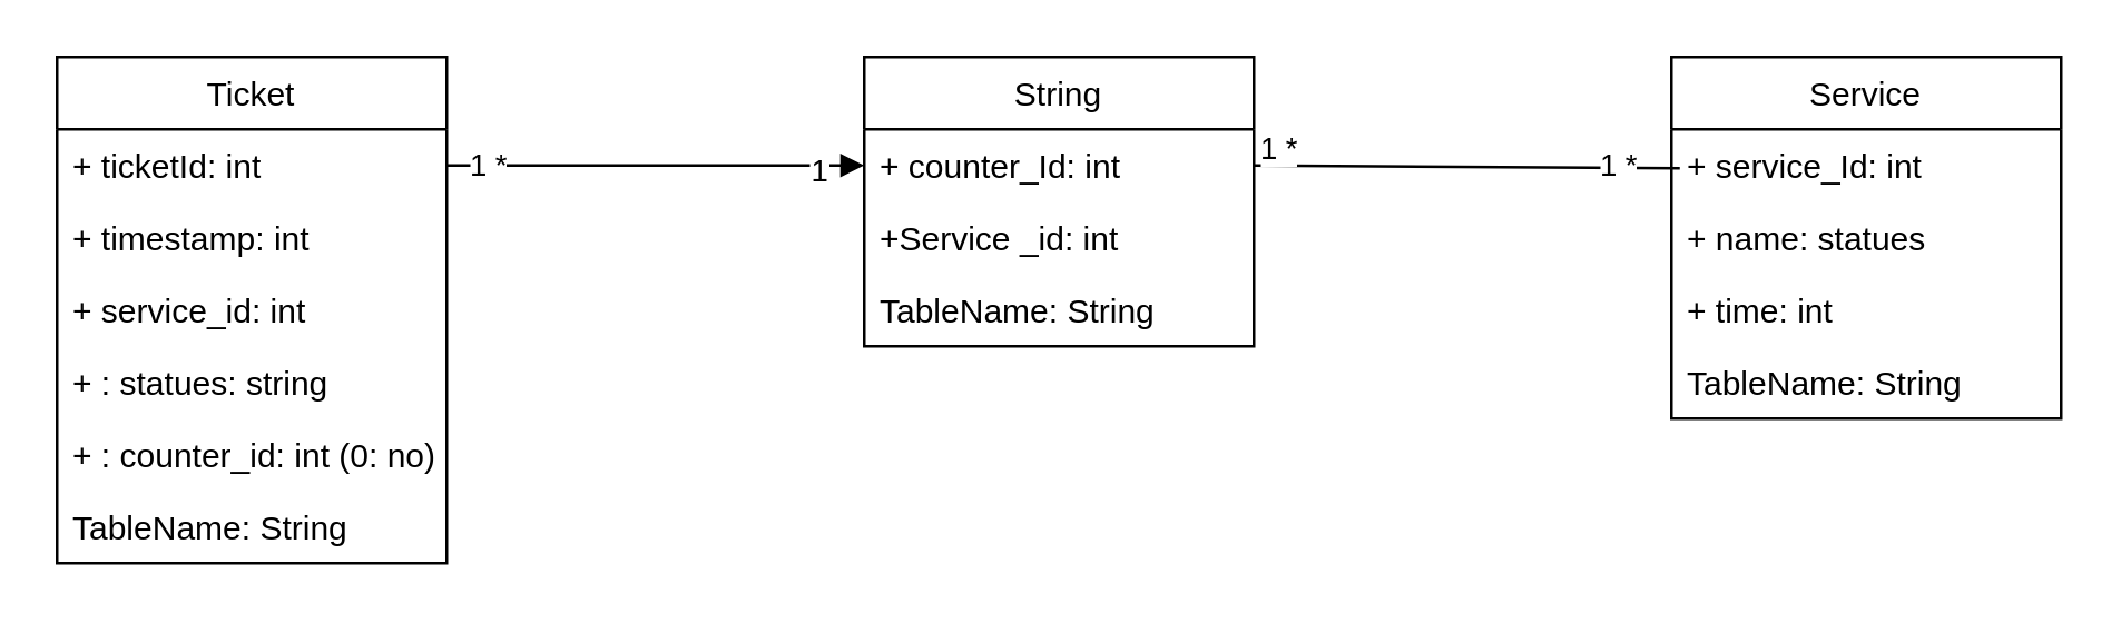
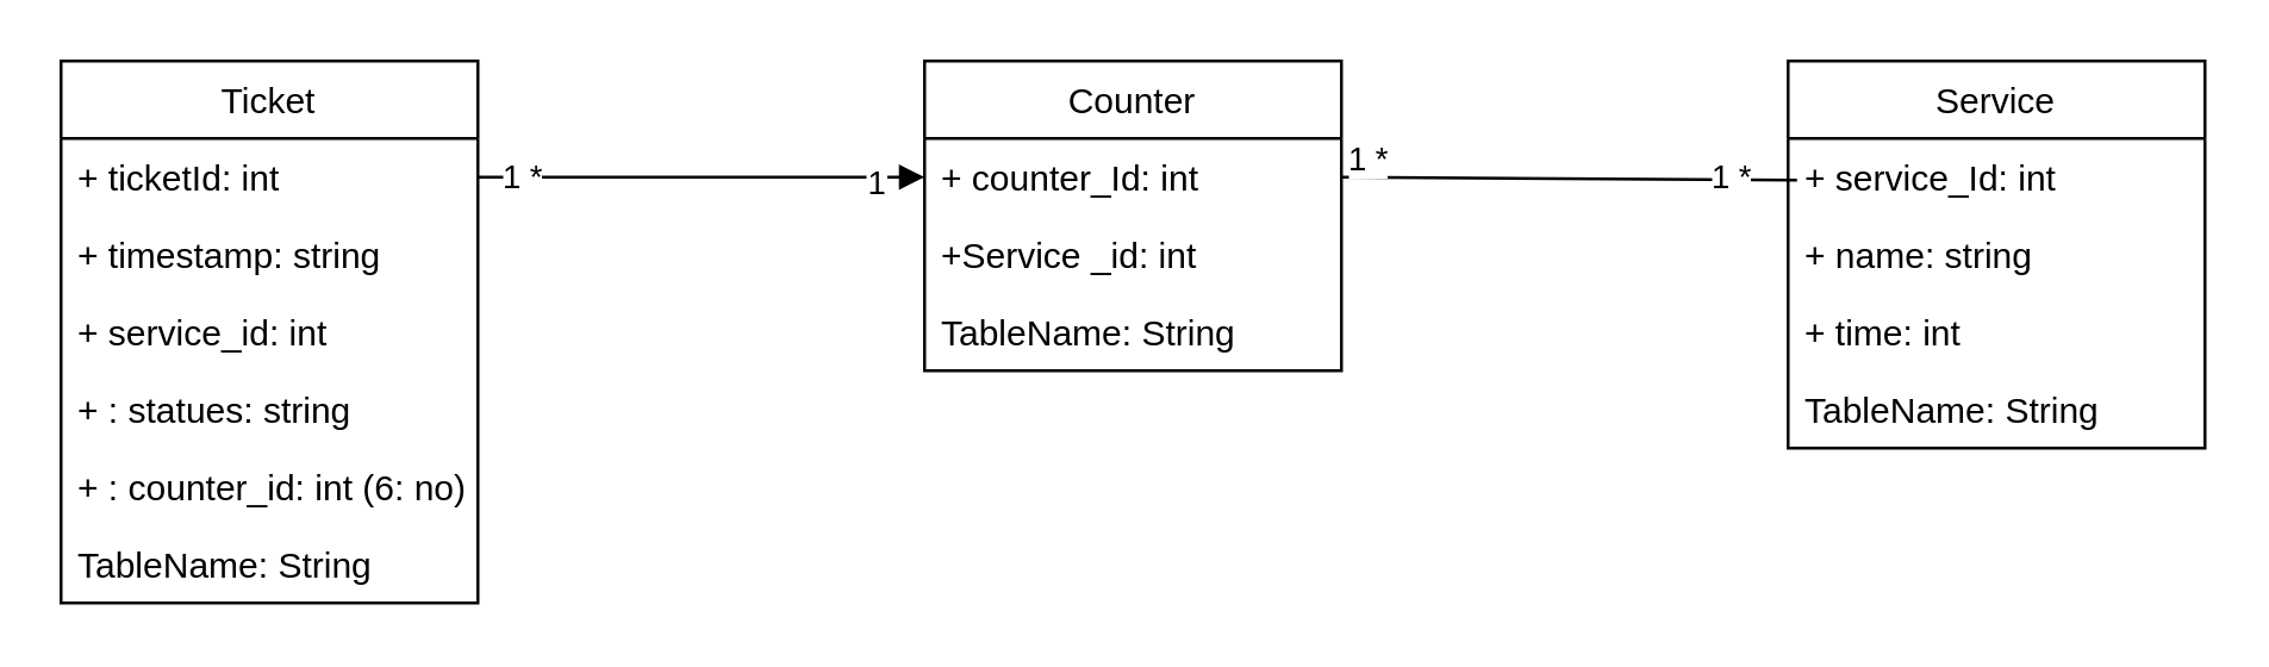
  <mxCell id="0" />
  <mxCell id="1" parent="0" />
  <mxCell id="2" value="Ticket" style="swimlane;fontStyle=0;childLayout=stackLayout;horizontal=1;startSize=26;fillColor=none;horizontalStack=0;resizeParent=1;resizeParentMax=0;resizeLast=0;collapsible=1;marginBottom=0;" vertex="1" parent="1"><mxGeometry x="20" y="20" width="140" height="182" as="geometry" /></mxCell>
  <mxCell id="3" value="+ ticketId: int" style="text;strokeColor=none;fillColor=none;align=left;verticalAlign=top;spacingLeft=4;spacingRight=4;overflow=hidden;rotatable=0;points=[[0,0.5],[1,0.5]];portConstraint=eastwest;" vertex="1" parent="2"><mxGeometry y="26" width="140" height="26" as="geometry" /></mxCell>
- <mxCell id="4" value="+ timestamp: int" style="text;strokeColor=none;fillColor=none;align=left;verticalAlign=top;spacingLeft=4;spacingRight=4;overflow=hidden;rotatable=0;points=[[0,0.5],[1,0.5]];portConstraint=eastwest;" vertex="1" parent="2"><mxGeometry y="52" width="140" height="26" as="geometry" /></mxCell>
+ <mxCell id="4" value="+ timestamp: string" style="text;strokeColor=none;fillColor=none;align=left;verticalAlign=top;spacingLeft=4;spacingRight=4;overflow=hidden;rotatable=0;points=[[0,0.5],[1,0.5]];portConstraint=eastwest;" vertex="1" parent="2"><mxGeometry y="52" width="140" height="26" as="geometry" /></mxCell>
  <mxCell id="5" value="+ service_id: int" style="text;strokeColor=none;fillColor=none;align=left;verticalAlign=top;spacingLeft=4;spacingRight=4;overflow=hidden;rotatable=0;points=[[0,0.5],[1,0.5]];portConstraint=eastwest;" vertex="1" parent="2"><mxGeometry y="78" width="140" height="26" as="geometry" /></mxCell>
  <mxCell id="6" value="+ : statues: string" style="text;strokeColor=none;fillColor=none;align=left;verticalAlign=top;spacingLeft=4;spacingRight=4;overflow=hidden;rotatable=0;points=[[0,0.5],[1,0.5]];portConstraint=eastwest;" vertex="1" parent="2"><mxGeometry y="104" width="140" height="26" as="geometry" /></mxCell>
- <mxCell id="7" value="+ : counter_id: int (0: no)" style="text;strokeColor=none;fillColor=none;align=left;verticalAlign=top;spacingLeft=4;spacingRight=4;overflow=hidden;rotatable=0;points=[[0,0.5],[1,0.5]];portConstraint=eastwest;" vertex="1" parent="2"><mxGeometry y="130" width="140" height="26" as="geometry" /></mxCell>
+ <mxCell id="7" value="+ : counter_id: int (6: no)" style="text;strokeColor=none;fillColor=none;align=left;verticalAlign=top;spacingLeft=4;spacingRight=4;overflow=hidden;rotatable=0;points=[[0,0.5],[1,0.5]];portConstraint=eastwest;" vertex="1" parent="2"><mxGeometry y="130" width="140" height="26" as="geometry" /></mxCell>
  <mxCell id="8" value="TableName: String" style="text;strokeColor=none;fillColor=none;align=left;verticalAlign=top;spacingLeft=4;spacingRight=4;overflow=hidden;rotatable=0;points=[[0,0.5],[1,0.5]];portConstraint=eastwest;" vertex="1" parent="2"><mxGeometry y="156" width="140" height="26" as="geometry" /></mxCell>
- <mxCell id="9" value="String" style="swimlane;fontStyle=0;childLayout=stackLayout;horizontal=1;startSize=26;fillColor=none;horizontalStack=0;resizeParent=1;resizeParentMax=0;resizeLast=0;collapsible=1;marginBottom=0;" vertex="1" parent="1"><mxGeometry x="310" y="20" width="140" height="104" as="geometry" /></mxCell>
+ <mxCell id="9" value="Counter" style="swimlane;fontStyle=0;childLayout=stackLayout;horizontal=1;startSize=26;fillColor=none;horizontalStack=0;resizeParent=1;resizeParentMax=0;resizeLast=0;collapsible=1;marginBottom=0;" vertex="1" parent="1"><mxGeometry x="310" y="20" width="140" height="104" as="geometry" /></mxCell>
  <mxCell id="10" value="+ counter_Id: int" style="text;strokeColor=none;fillColor=none;align=left;verticalAlign=top;spacingLeft=4;spacingRight=4;overflow=hidden;rotatable=0;points=[[0,0.5],[1,0.5]];portConstraint=eastwest;" vertex="1" parent="9"><mxGeometry y="26" width="140" height="26" as="geometry" /></mxCell>
  <mxCell id="11" value="+Service _id: int" style="text;strokeColor=none;fillColor=none;align=left;verticalAlign=top;spacingLeft=4;spacingRight=4;overflow=hidden;rotatable=0;points=[[0,0.5],[1,0.5]];portConstraint=eastwest;" vertex="1" parent="9"><mxGeometry y="52" width="140" height="26" as="geometry" /></mxCell>
  <mxCell id="12" value="TableName: String" style="text;strokeColor=none;fillColor=none;align=left;verticalAlign=top;spacingLeft=4;spacingRight=4;overflow=hidden;rotatable=0;points=[[0,0.5],[1,0.5]];portConstraint=eastwest;" vertex="1" parent="9"><mxGeometry y="78" width="140" height="26" as="geometry" /></mxCell>
  <mxCell id="13" value="Service" style="swimlane;fontStyle=0;childLayout=stackLayout;horizontal=1;startSize=26;fillColor=none;horizontalStack=0;resizeParent=1;resizeParentMax=0;resizeLast=0;collapsible=1;marginBottom=0;" vertex="1" parent="1"><mxGeometry x="600" y="20" width="140" height="130" as="geometry" /></mxCell>
  <mxCell id="14" value="+ service_Id: int" style="text;strokeColor=none;fillColor=none;align=left;verticalAlign=top;spacingLeft=4;spacingRight=4;overflow=hidden;rotatable=0;points=[[0,0.5],[1,0.5]];portConstraint=eastwest;" vertex="1" parent="13"><mxGeometry y="26" width="140" height="26" as="geometry" /></mxCell>
- <mxCell id="15" value="+ name: statues" style="text;strokeColor=none;fillColor=none;align=left;verticalAlign=top;spacingLeft=4;spacingRight=4;overflow=hidden;rotatable=0;points=[[0,0.5],[1,0.5]];portConstraint=eastwest;" vertex="1" parent="13"><mxGeometry y="52" width="140" height="26" as="geometry" /></mxCell>
+ <mxCell id="15" value="+ name: string" style="text;strokeColor=none;fillColor=none;align=left;verticalAlign=top;spacingLeft=4;spacingRight=4;overflow=hidden;rotatable=0;points=[[0,0.5],[1,0.5]];portConstraint=eastwest;" vertex="1" parent="13"><mxGeometry y="52" width="140" height="26" as="geometry" /></mxCell>
  <mxCell id="16" value="+ time: int " style="text;strokeColor=none;fillColor=none;align=left;verticalAlign=top;spacingLeft=4;spacingRight=4;overflow=hidden;rotatable=0;points=[[0,0.5],[1,0.5]];portConstraint=eastwest;" vertex="1" parent="13"><mxGeometry y="78" width="140" height="26" as="geometry" /></mxCell>
  <mxCell id="17" value="TableName: String" style="text;strokeColor=none;fillColor=none;align=left;verticalAlign=top;spacingLeft=4;spacingRight=4;overflow=hidden;rotatable=0;points=[[0,0.5],[1,0.5]];portConstraint=eastwest;" vertex="1" parent="13"><mxGeometry y="104" width="140" height="26" as="geometry" /></mxCell>
  <mxCell id="18" value="" style="endArrow=none;html=1;rounded=0;exitX=1;exitY=0.5;exitDx=0;exitDy=0;" edge="1" parent="1" source="10"><mxGeometry width="50" height="50" relative="1" as="geometry"><mxPoint x="450" y="111" as="sourcePoint" /><mxPoint x="603" y="60" as="targetPoint" /></mxGeometry></mxCell>
  <mxCell id="19" value="1 *" style="edgeLabel;html=1;align=center;verticalAlign=middle;resizable=0;points=[];" vertex="1" connectable="0" parent="18"><mxGeometry x="-0.819" y="1" relative="1" as="geometry"><mxPoint x="116" as="offset" /></mxGeometry></mxCell>
  <mxCell id="20" value="" style="endArrow=block;html=1;rounded=0;exitX=1;exitY=0.5;exitDx=0;exitDy=0;entryX=0;entryY=0.5;entryDx=0;entryDy=0;" edge="1" parent="1" source="3" target="10"><mxGeometry width="50" height="50" relative="1" as="geometry"><mxPoint x="460" y="121" as="sourcePoint" /><mxPoint x="660" y="147" as="targetPoint" /></mxGeometry></mxCell>
  <mxCell id="21" value="1" style="edgeLabel;html=1;align=center;verticalAlign=middle;resizable=0;points=[];" vertex="1" connectable="0" parent="20"><mxGeometry x="0.767" y="-1" relative="1" as="geometry"><mxPoint as="offset" /></mxGeometry></mxCell>
  <mxCell id="22" value="1 *" style="edgeLabel;html=1;align=center;verticalAlign=middle;resizable=0;points=[];" vertex="1" connectable="0" parent="20"><mxGeometry x="-0.819" y="1" relative="1" as="geometry"><mxPoint as="offset" /></mxGeometry></mxCell>
  <mxCell id="23" value="1 *" style="edgeLabel;html=1;align=center;verticalAlign=middle;resizable=0;points=[];" vertex="1" connectable="0" parent="1"><mxGeometry x="643.005" y="59.998" as="geometry"><mxPoint x="-185" y="-7" as="offset" /></mxGeometry></mxCell>
